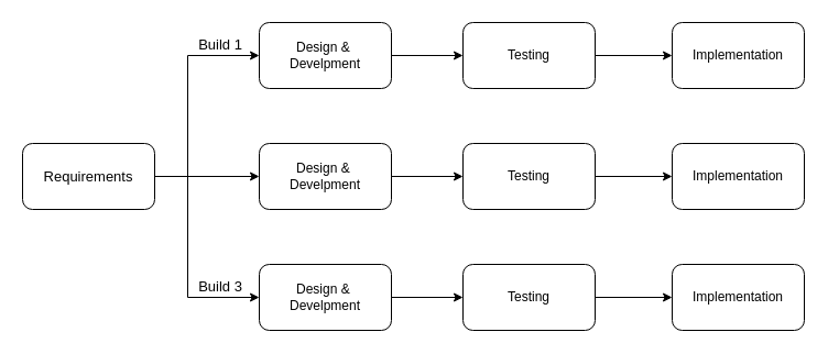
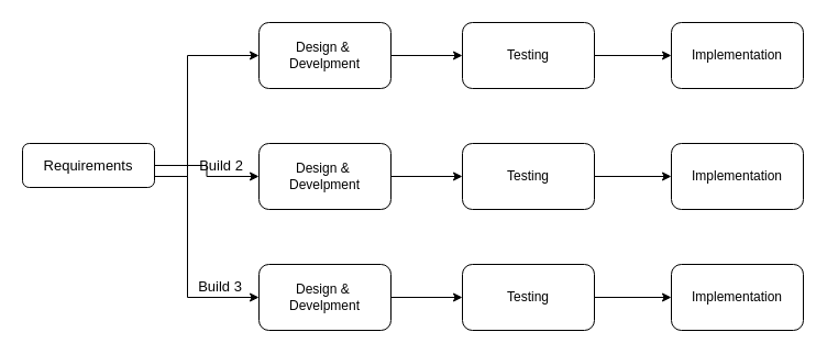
  <mxCell id="0" />
  <mxCell id="1" parent="0" />
  <mxCell id="2" style="edgeStyle=orthogonalEdgeStyle;rounded=0;orthogonalLoop=1;jettySize=auto;html=1;exitX=1;exitY=0.5;exitDx=0;exitDy=0;entryX=0;entryY=0.5;entryDx=0;entryDy=0;" edge="1" parent="1" source="5" target="7"><mxGeometry relative="1" as="geometry" /></mxCell>
  <mxCell id="3" style="edgeStyle=orthogonalEdgeStyle;rounded=0;orthogonalLoop=1;jettySize=auto;html=1;exitX=1;exitY=0.5;exitDx=0;exitDy=0;entryX=0;entryY=0.5;entryDx=0;entryDy=0;" edge="1" parent="1" source="5" target="18"><mxGeometry relative="1" as="geometry"><Array as="points"><mxPoint x="170" y="160" /><mxPoint x="170" y="270" /></Array></mxGeometry></mxCell>
  <mxCell id="4" style="edgeStyle=orthogonalEdgeStyle;rounded=0;orthogonalLoop=1;jettySize=auto;html=1;exitX=1;exitY=0.5;exitDx=0;exitDy=0;entryX=0;entryY=0.5;entryDx=0;entryDy=0;" edge="1" parent="1" source="5" target="13"><mxGeometry relative="1" as="geometry"><Array as="points"><mxPoint x="170" y="160" /><mxPoint x="170" y="50" /></Array></mxGeometry></mxCell>
- <mxCell id="5" value="&lt;font style=&quot;font-size: 13px;&quot;&gt;Requirements&lt;/font&gt;" style="rounded=1;whiteSpace=wrap;html=1;" vertex="1" parent="1"><mxGeometry x="20" y="130" width="120" height="60" as="geometry" /></mxCell>
+ <mxCell id="5" value="&lt;font style=&quot;font-size: 13px;&quot;&gt;Requirements&lt;/font&gt;" style="rounded=1;whiteSpace=wrap;html=1;" vertex="1" parent="1"><mxGeometry x="20" y="130" width="120" height="40" as="geometry" /></mxCell>
  <mxCell id="6" style="edgeStyle=orthogonalEdgeStyle;rounded=0;orthogonalLoop=1;jettySize=auto;html=1;exitX=1;exitY=0.5;exitDx=0;exitDy=0;entryX=0;entryY=0.5;entryDx=0;entryDy=0;" edge="1" parent="1" source="7" target="9"><mxGeometry relative="1" as="geometry" /></mxCell>
  <mxCell id="7" value="&lt;div&gt;Design &amp;amp;&amp;nbsp;&lt;/div&gt;&lt;div&gt;Develpment&lt;/div&gt;" style="rounded=1;whiteSpace=wrap;html=1;" vertex="1" parent="1"><mxGeometry x="235" y="130" width="120" height="60" as="geometry" /></mxCell>
  <mxCell id="8" style="edgeStyle=orthogonalEdgeStyle;rounded=0;orthogonalLoop=1;jettySize=auto;html=1;exitX=1;exitY=0.5;exitDx=0;exitDy=0;entryX=0;entryY=0.5;entryDx=0;entryDy=0;" edge="1" parent="1" source="9" target="10"><mxGeometry relative="1" as="geometry" /></mxCell>
  <mxCell id="9" value="Testing" style="rounded=1;whiteSpace=wrap;html=1;" vertex="1" parent="1"><mxGeometry x="420" y="130" width="120" height="60" as="geometry" /></mxCell>
  <mxCell id="10" value="Implementation" style="rounded=1;whiteSpace=wrap;html=1;" vertex="1" parent="1"><mxGeometry x="610" y="130" width="120" height="60" as="geometry" /></mxCell>
- <mxCell id="11" value="&lt;font style=&quot;font-size: 13px;&quot;&gt;Build 1&lt;br&gt;&lt;/font&gt;" style="text;html=1;align=center;verticalAlign=middle;whiteSpace=wrap;rounded=0;" vertex="1" parent="1"><mxGeometry x="170" y="30" width="60" height="20" as="geometry" /></mxCell>
  <mxCell id="12" style="edgeStyle=orthogonalEdgeStyle;rounded=0;orthogonalLoop=1;jettySize=auto;html=1;exitX=1;exitY=0.5;exitDx=0;exitDy=0;entryX=0;entryY=0.5;entryDx=0;entryDy=0;" edge="1" parent="1" source="13" target="15"><mxGeometry relative="1" as="geometry" /></mxCell>
  <mxCell id="13" value="&lt;div&gt;Design &amp;amp;&amp;nbsp;&lt;/div&gt;&lt;div&gt;Develpment&lt;/div&gt;" style="rounded=1;whiteSpace=wrap;html=1;" vertex="1" parent="1"><mxGeometry x="235" y="20" width="120" height="60" as="geometry" /></mxCell>
  <mxCell id="14" style="edgeStyle=orthogonalEdgeStyle;rounded=0;orthogonalLoop=1;jettySize=auto;html=1;exitX=1;exitY=0.5;exitDx=0;exitDy=0;entryX=0;entryY=0.5;entryDx=0;entryDy=0;" edge="1" parent="1" source="15" target="16"><mxGeometry relative="1" as="geometry" /></mxCell>
  <mxCell id="15" value="Testing" style="rounded=1;whiteSpace=wrap;html=1;" vertex="1" parent="1"><mxGeometry x="420" y="20" width="120" height="60" as="geometry" /></mxCell>
  <mxCell id="16" value="Implementation" style="rounded=1;whiteSpace=wrap;html=1;" vertex="1" parent="1"><mxGeometry x="610" y="20" width="120" height="60" as="geometry" /></mxCell>
  <mxCell id="17" style="edgeStyle=orthogonalEdgeStyle;rounded=0;orthogonalLoop=1;jettySize=auto;html=1;exitX=1;exitY=0.5;exitDx=0;exitDy=0;entryX=0;entryY=0.5;entryDx=0;entryDy=0;" edge="1" parent="1" source="18" target="20"><mxGeometry relative="1" as="geometry" /></mxCell>
  <mxCell id="18" value="&lt;div&gt;Design &amp;amp;&amp;nbsp;&lt;/div&gt;&lt;div&gt;Develpment&lt;/div&gt;" style="rounded=1;whiteSpace=wrap;html=1;" vertex="1" parent="1"><mxGeometry x="235" y="240" width="120" height="60" as="geometry" /></mxCell>
  <mxCell id="19" style="edgeStyle=orthogonalEdgeStyle;rounded=0;orthogonalLoop=1;jettySize=auto;html=1;exitX=1;exitY=0.5;exitDx=0;exitDy=0;entryX=0;entryY=0.5;entryDx=0;entryDy=0;" edge="1" parent="1" source="20" target="21"><mxGeometry relative="1" as="geometry" /></mxCell>
  <mxCell id="20" value="Testing" style="rounded=1;whiteSpace=wrap;html=1;" vertex="1" parent="1"><mxGeometry x="420" y="240" width="120" height="60" as="geometry" /></mxCell>
  <mxCell id="21" value="Implementation" style="rounded=1;whiteSpace=wrap;html=1;" vertex="1" parent="1"><mxGeometry x="610" y="240" width="120" height="60" as="geometry" /></mxCell>
+ <mxCell id="22" value="&lt;font style=&quot;font-size: 13px;&quot;&gt;Build 2&lt;br&gt;&lt;/font&gt;" style="text;html=1;align=center;verticalAlign=middle;whiteSpace=wrap;rounded=0;" vertex="1" parent="1"><mxGeometry x="171" y="140" width="60" height="20" as="geometry" /></mxCell>
  <mxCell id="23" value="&lt;font style=&quot;font-size: 13px;&quot;&gt;Build 3&lt;br&gt;&lt;/font&gt;" style="text;html=1;align=center;verticalAlign=middle;whiteSpace=wrap;rounded=0;" vertex="1" parent="1"><mxGeometry x="170" y="250" width="60" height="20" as="geometry" /></mxCell>
